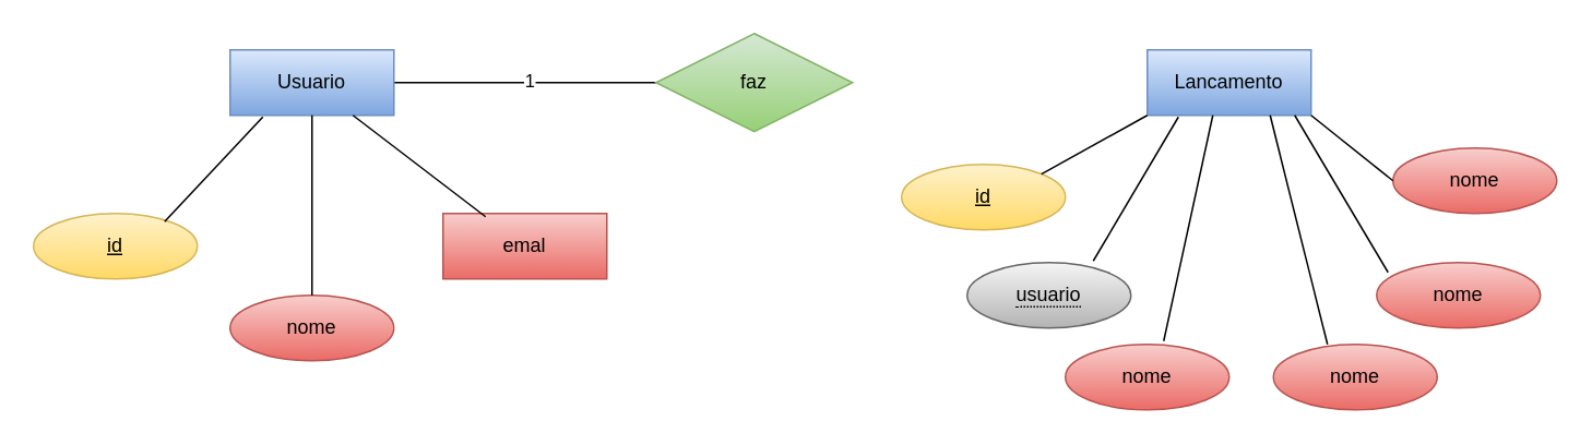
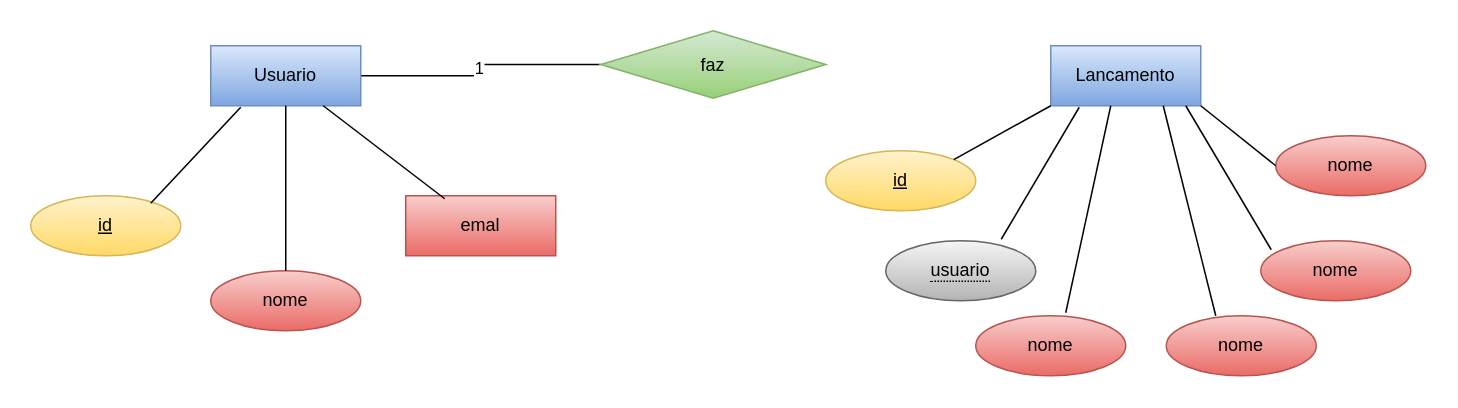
  <mxCell id="0" />
  <mxCell id="1" parent="0" />
  <mxCell id="2" style="edgeStyle=orthogonalEdgeStyle;rounded=0;orthogonalLoop=1;jettySize=auto;html=1;exitX=1;exitY=0.5;exitDx=0;exitDy=0;entryX=0;entryY=0.5;entryDx=0;entryDy=0;endArrow=none;endFill=0;" edge="1" parent="1" source="4" target="11"><mxGeometry relative="1" as="geometry" /></mxCell>
  <mxCell id="3" value="1" style="edgeLabel;html=1;align=center;verticalAlign=middle;resizable=0;points=[];" vertex="1" connectable="0" parent="2"><mxGeometry x="0.025" y="2" relative="1" as="geometry"><mxPoint as="offset" /></mxGeometry></mxCell>
  <mxCell id="4" value="&lt;div&gt;&lt;br&gt;&lt;/div&gt;&lt;div&gt;Usuario&lt;/div&gt;&lt;div&gt;&lt;br&gt;&lt;/div&gt;" style="whiteSpace=wrap;html=1;align=center;fillColor=#dae8fc;gradientColor=#7ea6e0;strokeColor=#6c8ebf;" vertex="1" parent="1"><mxGeometry x="140" y="30" width="100" height="40" as="geometry" /></mxCell>
  <mxCell id="5" value="&lt;div&gt;Lancamento&lt;/div&gt;" style="whiteSpace=wrap;html=1;align=center;fillColor=#dae8fc;gradientColor=#7ea6e0;strokeColor=#6c8ebf;" vertex="1" parent="1"><mxGeometry x="700" y="30" width="100" height="40" as="geometry" /></mxCell>
  <mxCell id="6" value="nome" style="ellipse;whiteSpace=wrap;html=1;align=center;fillColor=#f8cecc;gradientColor=#ea6b66;strokeColor=#b85450;" vertex="1" parent="1"><mxGeometry x="140" y="180" width="100" height="40" as="geometry" /></mxCell>
  <mxCell id="7" value="emal" style="whiteSpace=wrap;html=1;align=center;fillColor=#f8cecc;gradientColor=#ea6b66;strokeColor=#b85450;rounded=0;" vertex="1" parent="1"><mxGeometry x="270" y="130" width="100" height="40" as="geometry" /></mxCell>
  <mxCell id="8" value="id" style="ellipse;whiteSpace=wrap;html=1;align=center;fontStyle=4;fillColor=#fff2cc;gradientColor=#ffd966;strokeColor=#d6b656;" vertex="1" parent="1"><mxGeometry x="20" y="130" width="100" height="40" as="geometry" /></mxCell>
  <mxCell id="9" value="id" style="ellipse;whiteSpace=wrap;html=1;align=center;fontStyle=4;fillColor=#fff2cc;gradientColor=#ffd966;strokeColor=#d6b656;" vertex="1" parent="1"><mxGeometry x="550" y="100" width="100" height="40" as="geometry" /></mxCell>
  <mxCell id="10" value="&lt;span style=&quot;border-bottom: 1px dotted&quot;&gt;usuario&lt;/span&gt;" style="ellipse;whiteSpace=wrap;html=1;align=center;fillColor=#f5f5f5;gradientColor=#b3b3b3;strokeColor=#666666;" vertex="1" parent="1"><mxGeometry x="590" y="160" width="100" height="40" as="geometry" /></mxCell>
- <mxCell id="11" value="faz" style="shape=rhombus;perimeter=rhombusPerimeter;whiteSpace=wrap;html=1;align=center;fillColor=#d5e8d4;gradientColor=#97d077;strokeColor=#82b366;" vertex="1" parent="1"><mxGeometry x="400" y="20" width="120" height="60" as="geometry" /></mxCell>
+ <mxCell id="11" value="faz" style="shape=rhombus;perimeter=rhombusPerimeter;whiteSpace=wrap;html=1;align=center;fillColor=#d5e8d4;gradientColor=#97d077;strokeColor=#82b366;" vertex="1" parent="1"><mxGeometry x="400" y="20" width="150" height="45" as="geometry" /></mxCell>
  <mxCell id="12" value="nome" style="ellipse;whiteSpace=wrap;html=1;align=center;fillColor=#f8cecc;gradientColor=#ea6b66;strokeColor=#b85450;" vertex="1" parent="1"><mxGeometry x="650" y="210" width="100" height="40" as="geometry" /></mxCell>
  <mxCell id="13" value="nome" style="ellipse;whiteSpace=wrap;html=1;align=center;fillColor=#f8cecc;gradientColor=#ea6b66;strokeColor=#b85450;" vertex="1" parent="1"><mxGeometry x="777" y="210" width="100" height="40" as="geometry" /></mxCell>
  <mxCell id="14" value="nome" style="ellipse;whiteSpace=wrap;html=1;align=center;fillColor=#f8cecc;gradientColor=#ea6b66;strokeColor=#b85450;" vertex="1" parent="1"><mxGeometry x="840" y="160" width="100" height="40" as="geometry" /></mxCell>
  <mxCell id="15" value="nome" style="ellipse;whiteSpace=wrap;html=1;align=center;fillColor=#f8cecc;gradientColor=#ea6b66;strokeColor=#b85450;" vertex="1" parent="1"><mxGeometry x="850" y="90" width="100" height="40" as="geometry" /></mxCell>
  <mxCell id="16" value="" style="endArrow=none;html=1;rounded=0;" edge="1" parent="1"><mxGeometry width="50" height="50" relative="1" as="geometry"><mxPoint x="100" y="135" as="sourcePoint" /><mxPoint x="160" y="71" as="targetPoint" /></mxGeometry></mxCell>
  <mxCell id="17" value="" style="endArrow=none;html=1;rounded=0;entryX=0.5;entryY=1;entryDx=0;entryDy=0;" edge="1" parent="1" source="6" target="4"><mxGeometry width="50" height="50" relative="1" as="geometry"><mxPoint x="150" y="144" as="sourcePoint" /><mxPoint x="199" y="80" as="targetPoint" /></mxGeometry></mxCell>
  <mxCell id="18" value="" style="endArrow=none;html=1;rounded=0;entryX=0.75;entryY=1;entryDx=0;entryDy=0;exitX=0.26;exitY=0.05;exitDx=0;exitDy=0;exitPerimeter=0;" edge="1" parent="1" source="7" target="4"><mxGeometry width="50" height="50" relative="1" as="geometry"><mxPoint x="200" y="190" as="sourcePoint" /><mxPoint x="200" y="80" as="targetPoint" /></mxGeometry></mxCell>
  <mxCell id="19" value="" style="endArrow=none;html=1;rounded=0;exitX=1;exitY=0;exitDx=0;exitDy=0;" edge="1" parent="1" source="9"><mxGeometry width="50" height="50" relative="1" as="geometry"><mxPoint x="650" y="120" as="sourcePoint" /><mxPoint x="700" y="70" as="targetPoint" /></mxGeometry></mxCell>
  <mxCell id="20" value="" style="endArrow=none;html=1;rounded=0;exitX=0.77;exitY=-0.025;exitDx=0;exitDy=0;entryX=0.19;entryY=1.025;entryDx=0;entryDy=0;entryPerimeter=0;exitPerimeter=0;" edge="1" parent="1" source="10" target="5"><mxGeometry width="50" height="50" relative="1" as="geometry"><mxPoint x="680" y="126" as="sourcePoint" /><mxPoint x="745" y="90" as="targetPoint" /></mxGeometry></mxCell>
  <mxCell id="21" value="" style="endArrow=none;html=1;rounded=0;exitX=0.6;exitY=-0.05;exitDx=0;exitDy=0;exitPerimeter=0;" edge="1" parent="1" source="12"><mxGeometry width="50" height="50" relative="1" as="geometry"><mxPoint x="700" y="178" as="sourcePoint" /><mxPoint x="740" y="70" as="targetPoint" /></mxGeometry></mxCell>
  <mxCell id="22" value="" style="endArrow=none;html=1;rounded=0;exitX=0.33;exitY=0;exitDx=0;exitDy=0;entryX=0.75;entryY=1;entryDx=0;entryDy=0;exitPerimeter=0;" edge="1" parent="1" source="13" target="5"><mxGeometry width="50" height="50" relative="1" as="geometry"><mxPoint x="750" y="218" as="sourcePoint" /><mxPoint x="780" y="80" as="targetPoint" /></mxGeometry></mxCell>
  <mxCell id="23" value="" style="endArrow=none;html=1;rounded=0;exitX=0;exitY=0.5;exitDx=0;exitDy=0;entryX=1;entryY=1;entryDx=0;entryDy=0;" edge="1" parent="1" source="15" target="5"><mxGeometry width="50" height="50" relative="1" as="geometry"><mxPoint x="820" y="220" as="sourcePoint" /><mxPoint x="785" y="80" as="targetPoint" /></mxGeometry></mxCell>
  <mxCell id="24" value="" style="endArrow=none;html=1;rounded=0;exitX=0.07;exitY=0.15;exitDx=0;exitDy=0;entryX=0.75;entryY=1;entryDx=0;entryDy=0;exitPerimeter=0;" edge="1" parent="1" source="14"><mxGeometry width="50" height="50" relative="1" as="geometry"><mxPoint x="825" y="210" as="sourcePoint" /><mxPoint x="790" y="70" as="targetPoint" /></mxGeometry></mxCell>
